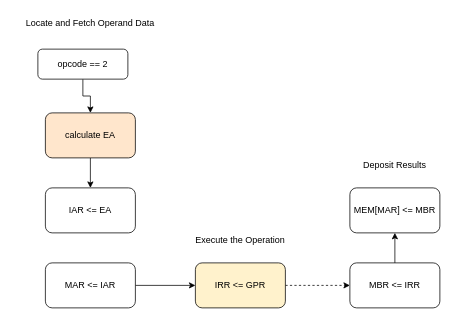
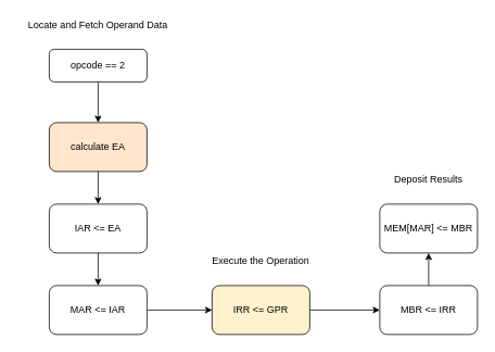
  <mxCell id="0" />
  <mxCell id="1" parent="0" />
  <mxCell id="2" value="" style="edgeStyle=orthogonalEdgeStyle;rounded=0;orthogonalLoop=1;jettySize=auto;html=1;" parent="1" source="3" target="5" edge="1"><mxGeometry relative="1" as="geometry" /></mxCell>
- <mxCell id="3" value="opcode == 2" style="rounded=1;whiteSpace=wrap;html=1;fontSize=12;glass=0;strokeWidth=1;shadow=0;" parent="1" vertex="1"><mxGeometry x="50" y="65" width="120" height="40" as="geometry" /></mxCell>
+ <mxCell id="3" value="opcode == 2" style="rounded=1;whiteSpace=wrap;html=1;fontSize=12;glass=0;strokeWidth=1;shadow=0;" parent="1" vertex="1"><mxGeometry x="60" y="60" width="120" height="40" as="geometry" /></mxCell>
  <mxCell id="4" value="" style="edgeStyle=orthogonalEdgeStyle;rounded=0;orthogonalLoop=1;jettySize=auto;html=1;" parent="1" source="5" target="7" edge="1"><mxGeometry relative="1" as="geometry" /></mxCell>
  <mxCell id="5" value="calculate EA" style="rounded=1;whiteSpace=wrap;html=1;fillColor=#ffe6cc;" parent="1" vertex="1"><mxGeometry x="60" y="150" width="120" height="60" as="geometry" /></mxCell>
+ <mxCell id="6" value="" style="edgeStyle=orthogonalEdgeStyle;rounded=0;orthogonalLoop=1;jettySize=auto;html=1;" parent="1" source="7" target="9" edge="1"><mxGeometry relative="1" as="geometry" /></mxCell>
  <mxCell id="7" value="IAR &amp;lt;= EA" style="rounded=1;whiteSpace=wrap;html=1;" parent="1" vertex="1"><mxGeometry x="60" y="250" width="120" height="60" as="geometry" /></mxCell>
  <mxCell id="8" value="" style="edgeStyle=orthogonalEdgeStyle;rounded=0;orthogonalLoop=1;jettySize=auto;html=1;" parent="1" source="9" target="11" edge="1"><mxGeometry relative="1" as="geometry" /></mxCell>
  <mxCell id="9" value="MAR &amp;lt;= IAR" style="rounded=1;whiteSpace=wrap;html=1;" parent="1" vertex="1"><mxGeometry x="60" y="350" width="120" height="60" as="geometry" /></mxCell>
- <mxCell id="10" value="" style="edgeStyle=orthogonalEdgeStyle;rounded=0;orthogonalLoop=1;jettySize=auto;html=1;dashed=1;" parent="1" source="11" target="13" edge="1"><mxGeometry relative="1" as="geometry" /></mxCell>
+ <mxCell id="10" value="" style="edgeStyle=orthogonalEdgeStyle;rounded=0;orthogonalLoop=1;jettySize=auto;html=1;" parent="1" source="11" target="13" edge="1"><mxGeometry relative="1" as="geometry" /></mxCell>
  <mxCell id="11" value="IRR &amp;lt;= GPR" style="rounded=1;whiteSpace=wrap;html=1;fillColor=#fff2cc;" parent="1" vertex="1"><mxGeometry x="260" y="350" width="120" height="60" as="geometry" /></mxCell>
  <mxCell id="12" value="" style="edgeStyle=orthogonalEdgeStyle;rounded=0;orthogonalLoop=1;jettySize=auto;html=1;" edge="1" parent="1" source="13" target="17"><mxGeometry relative="1" as="geometry" /></mxCell>
  <mxCell id="13" value="MBR &amp;lt;= IRR" style="rounded=1;whiteSpace=wrap;html=1;" parent="1" vertex="1"><mxGeometry x="466" y="350" width="120" height="60" as="geometry" /></mxCell>
  <mxCell id="14" value="Locate and Fetch Operand Data" style="text;html=1;strokeColor=none;fillColor=none;align=center;verticalAlign=middle;whiteSpace=wrap;rounded=0;" parent="1" vertex="1"><mxGeometry x="20" y="20" width="200" height="20" as="geometry" /></mxCell>
  <mxCell id="15" value="Execute the Operation" style="text;html=1;strokeColor=none;fillColor=none;align=center;verticalAlign=middle;whiteSpace=wrap;rounded=0;" parent="1" vertex="1"><mxGeometry x="230" y="310" width="180" height="20" as="geometry" /></mxCell>
  <mxCell id="16" value="Deposit Results" style="text;html=1;strokeColor=none;fillColor=none;align=center;verticalAlign=middle;whiteSpace=wrap;rounded=0;" parent="1" vertex="1"><mxGeometry x="476" y="210" width="100" height="20" as="geometry" /></mxCell>
  <mxCell id="17" value="MEM[MAR] &amp;lt;= MBR" style="rounded=1;whiteSpace=wrap;html=1;" vertex="1" parent="1"><mxGeometry x="466" y="250" width="120" height="60" as="geometry" /></mxCell>
